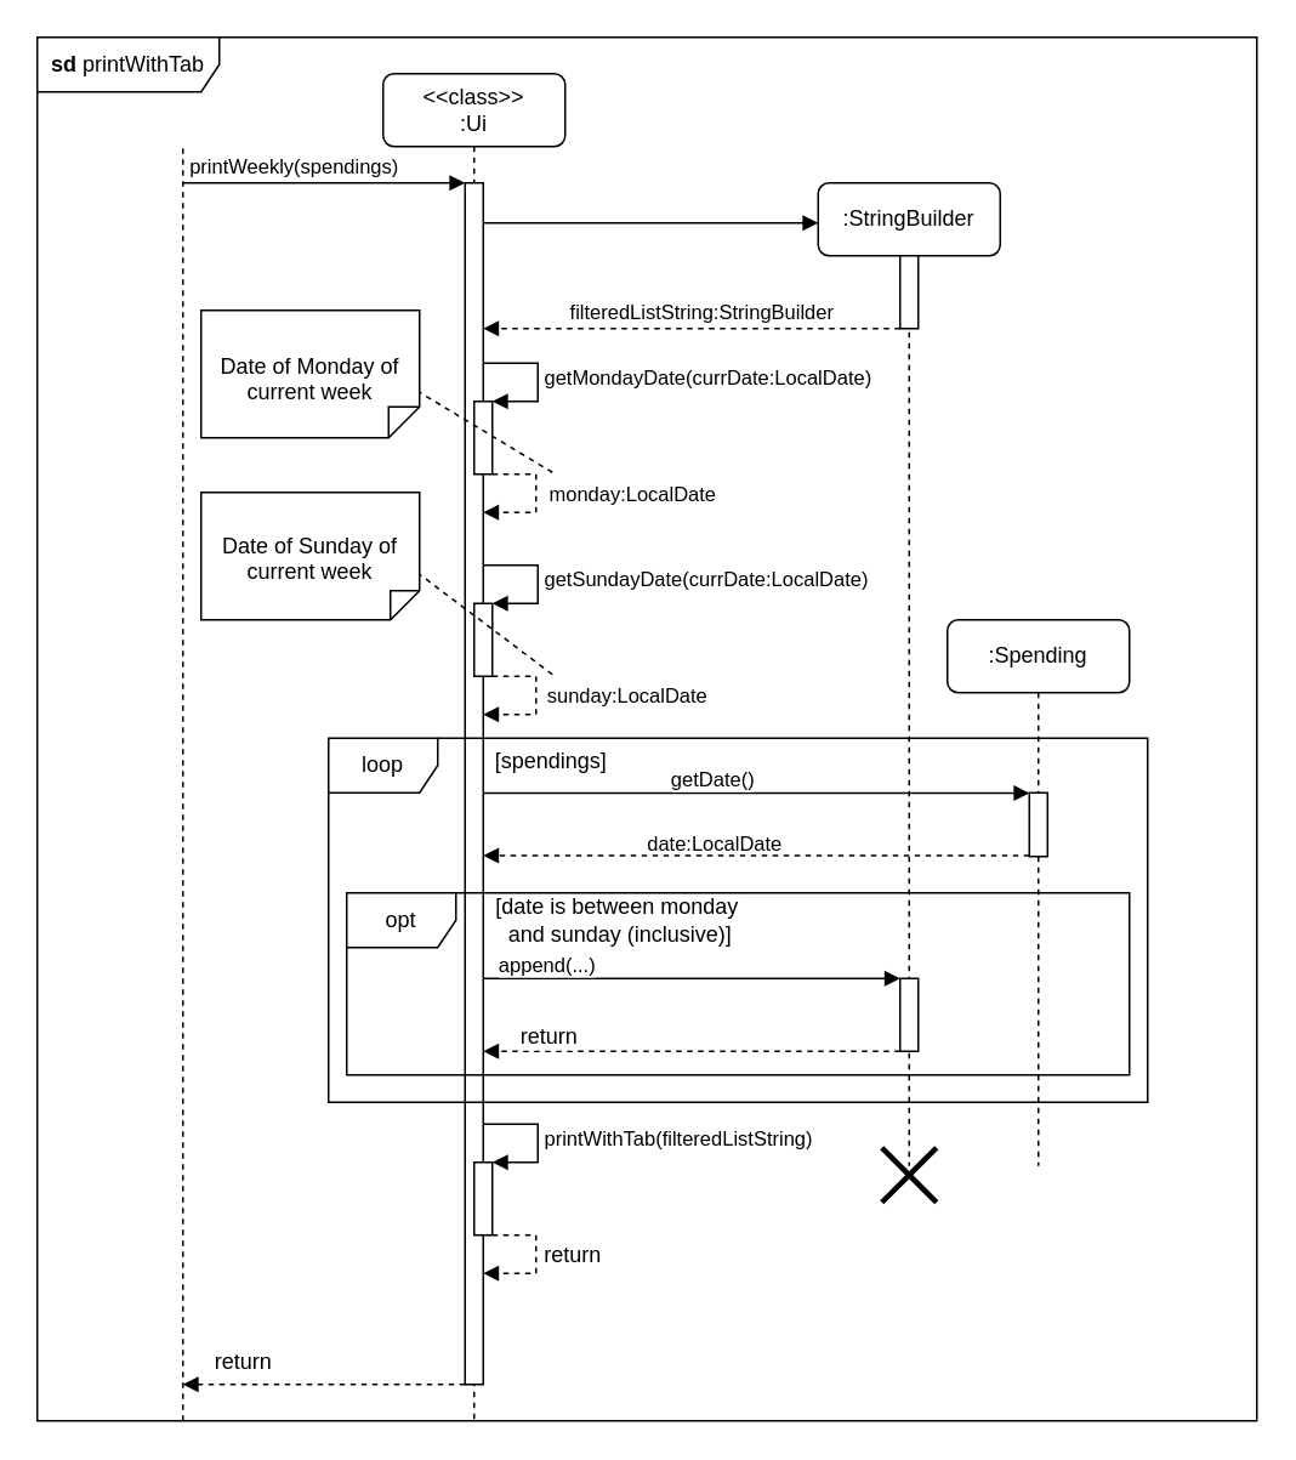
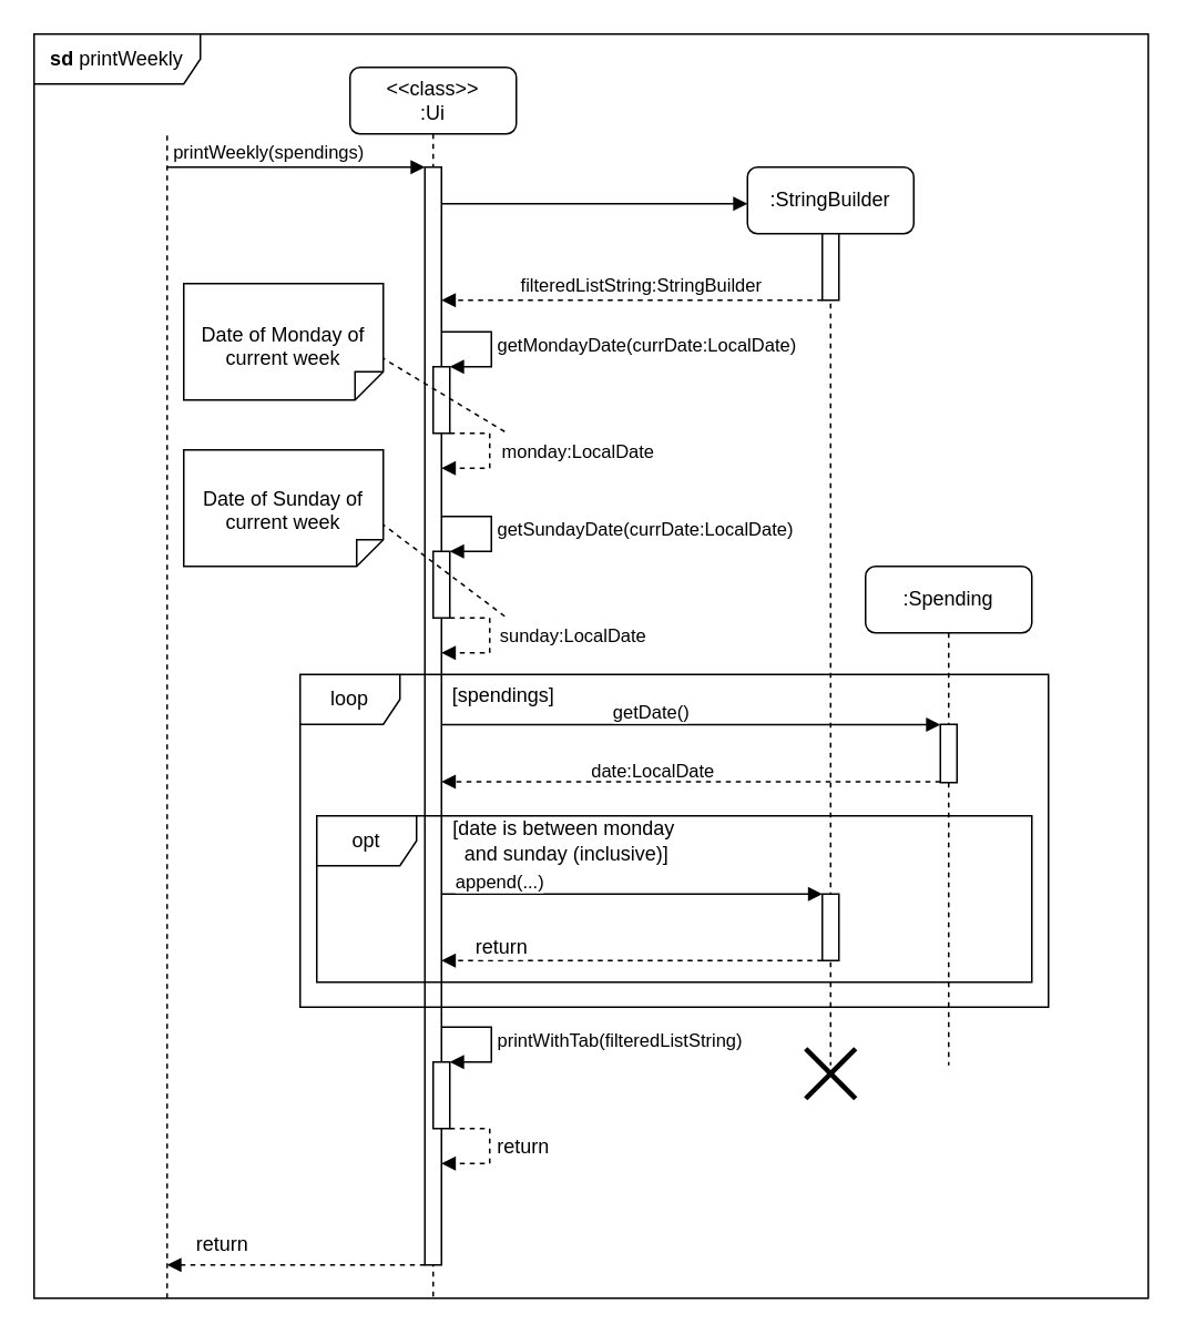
  <mxCell id="0" />
  <mxCell id="1" parent="0" />
  <mxCell id="2" value="" style="endArrow=none;dashed=1;html=1;rounded=0;" parent="1" edge="1"><mxGeometry width="50" height="50" relative="1" as="geometry"><mxPoint x="100" y="780" as="sourcePoint" /><mxPoint x="100" y="80" as="targetPoint" /></mxGeometry></mxCell>
  <mxCell id="3" value="" style="html=1;verticalAlign=bottom;labelBackgroundColor=none;endArrow=block;endFill=1;rounded=0;" parent="1" target="6" edge="1"><mxGeometry width="160" relative="1" as="geometry"><mxPoint x="100" y="100" as="sourcePoint" /><mxPoint x="280" y="100" as="targetPoint" /></mxGeometry></mxCell>
  <mxCell id="4" value="printWeekly(spendings)" style="edgeLabel;html=1;align=center;verticalAlign=middle;resizable=0;points=[];" parent="3" vertex="1" connectable="0"><mxGeometry x="0.175" y="-1" relative="1" as="geometry"><mxPoint x="-31" y="-11" as="offset" /></mxGeometry></mxCell>
  <mxCell id="5" value="&amp;lt;&amp;lt;class&amp;gt;&amp;gt;&lt;div&gt;:Ui&lt;/div&gt;" style="shape=umlLifeline;perimeter=lifelinePerimeter;whiteSpace=wrap;html=1;container=1;dropTarget=0;collapsible=0;recursiveResize=0;outlineConnect=0;portConstraint=eastwest;newEdgeStyle={&quot;curved&quot;:0,&quot;rounded&quot;:0};rounded=1;" parent="1" vertex="1"><mxGeometry x="210" y="40" width="100" height="740" as="geometry" /></mxCell>
  <mxCell id="6" value="" style="html=1;points=[[0,0,0,0,5],[0,1,0,0,-5],[1,0,0,0,5],[1,1,0,0,-5]];perimeter=orthogonalPerimeter;outlineConnect=0;targetShapes=umlLifeline;portConstraint=eastwest;newEdgeStyle={&quot;curved&quot;:0,&quot;rounded&quot;:0};" parent="5" vertex="1"><mxGeometry x="45" y="60" width="10" height="660" as="geometry" /></mxCell>
  <mxCell id="7" value="getSundayDate(currDate:LocalDate)" style="html=1;align=left;spacingLeft=2;endArrow=block;rounded=0;edgeStyle=orthogonalEdgeStyle;curved=0;rounded=0;" parent="5" target="8" edge="1"><mxGeometry relative="1" as="geometry"><mxPoint x="55" y="270" as="sourcePoint" /><Array as="points"><mxPoint x="85" y="270" /><mxPoint x="85" y="291" /></Array></mxGeometry></mxCell>
  <mxCell id="8" value="" style="html=1;points=[[0,0,0,0,5],[0,1,0,0,-5],[1,0,0,0,5],[1,1,0,0,-5]];perimeter=orthogonalPerimeter;outlineConnect=0;targetShapes=umlLifeline;portConstraint=eastwest;newEdgeStyle={&quot;curved&quot;:0,&quot;rounded&quot;:0};" parent="5" vertex="1"><mxGeometry x="50" y="291" width="10" height="40" as="geometry" /></mxCell>
  <mxCell id="9" value="" style="html=1;align=left;spacingLeft=2;endArrow=block;rounded=0;edgeStyle=orthogonalEdgeStyle;curved=0;rounded=0;dashed=1;" parent="5" edge="1"><mxGeometry relative="1" as="geometry"><mxPoint x="60" y="331" as="sourcePoint" /><Array as="points"><mxPoint x="84" y="331" /><mxPoint x="84" y="352" /></Array><mxPoint x="55" y="352" as="targetPoint" /></mxGeometry></mxCell>
  <mxCell id="10" value="sunday:LocalDate" style="edgeLabel;html=1;align=center;verticalAlign=middle;resizable=0;points=[];" parent="9" vertex="1" connectable="0"><mxGeometry x="-0.034" relative="1" as="geometry"><mxPoint x="49" y="-2" as="offset" /></mxGeometry></mxCell>
  <mxCell id="11" value="printWithTab(filteredListString)" style="html=1;align=left;spacingLeft=2;endArrow=block;rounded=0;edgeStyle=orthogonalEdgeStyle;curved=0;rounded=0;" parent="5" target="12" edge="1"><mxGeometry relative="1" as="geometry"><mxPoint x="55" y="577" as="sourcePoint" /><Array as="points"><mxPoint x="85" y="577" /><mxPoint x="85" y="598" /></Array></mxGeometry></mxCell>
  <mxCell id="12" value="" style="html=1;points=[[0,0,0,0,5],[0,1,0,0,-5],[1,0,0,0,5],[1,1,0,0,-5]];perimeter=orthogonalPerimeter;outlineConnect=0;targetShapes=umlLifeline;portConstraint=eastwest;newEdgeStyle={&quot;curved&quot;:0,&quot;rounded&quot;:0};" parent="5" vertex="1"><mxGeometry x="50" y="598" width="10" height="40" as="geometry" /></mxCell>
  <mxCell id="13" value="" style="html=1;align=left;spacingLeft=2;endArrow=block;rounded=0;edgeStyle=orthogonalEdgeStyle;curved=0;rounded=0;dashed=1;" parent="5" edge="1"><mxGeometry relative="1" as="geometry"><mxPoint x="60" y="638" as="sourcePoint" /><Array as="points"><mxPoint x="84" y="638" /><mxPoint x="84" y="659" /></Array><mxPoint x="55" y="659" as="targetPoint" /></mxGeometry></mxCell>
  <mxCell id="14" value="return" style="edgeLabel;html=1;align=center;verticalAlign=middle;resizable=0;points=[];fontSize=12;" parent="13" vertex="1" connectable="0"><mxGeometry x="0.261" y="1" relative="1" as="geometry"><mxPoint x="21" y="-12" as="offset" /></mxGeometry></mxCell>
  <mxCell id="15" value=":StringBuilder" style="shape=umlLifeline;perimeter=lifelinePerimeter;whiteSpace=wrap;html=1;container=1;dropTarget=0;collapsible=0;recursiveResize=0;outlineConnect=0;portConstraint=eastwest;newEdgeStyle={&quot;curved&quot;:0,&quot;rounded&quot;:0};rounded=1;" parent="1" vertex="1"><mxGeometry x="449" y="100" width="100" height="540" as="geometry" /></mxCell>
  <mxCell id="16" value="" style="html=1;points=[[0,0,0,0,5],[0,1,0,0,-5],[1,0,0,0,5],[1,1,0,0,-5]];perimeter=orthogonalPerimeter;outlineConnect=0;targetShapes=umlLifeline;portConstraint=eastwest;newEdgeStyle={&quot;curved&quot;:0,&quot;rounded&quot;:0};" parent="15" vertex="1"><mxGeometry x="45" y="40" width="10" height="40" as="geometry" /></mxCell>
  <mxCell id="17" value="" style="html=1;verticalAlign=bottom;labelBackgroundColor=none;endArrow=block;endFill=1;rounded=0;" parent="1" edge="1"><mxGeometry width="160" relative="1" as="geometry"><mxPoint x="265" y="122" as="sourcePoint" /><mxPoint x="449" y="122" as="targetPoint" /></mxGeometry></mxCell>
  <mxCell id="18" value="" style="html=1;verticalAlign=bottom;labelBackgroundColor=none;endArrow=block;endFill=1;dashed=1;rounded=0;" parent="1" source="16" edge="1"><mxGeometry width="160" relative="1" as="geometry"><mxPoint x="419" y="180" as="sourcePoint" /><mxPoint x="265" y="180" as="targetPoint" /></mxGeometry></mxCell>
  <mxCell id="19" value="filteredListString:StringBuilder" style="edgeLabel;html=1;align=center;verticalAlign=middle;resizable=0;points=[];" parent="18" vertex="1" connectable="0"><mxGeometry x="-0.168" y="-2" relative="1" as="geometry"><mxPoint x="-15" y="-8" as="offset" /></mxGeometry></mxCell>
  <mxCell id="20" value="" style="html=1;points=[[0,0,0,0,5],[0,1,0,0,-5],[1,0,0,0,5],[1,1,0,0,-5]];perimeter=orthogonalPerimeter;outlineConnect=0;targetShapes=umlLifeline;portConstraint=eastwest;newEdgeStyle={&quot;curved&quot;:0,&quot;rounded&quot;:0};" parent="1" vertex="1"><mxGeometry x="260" y="220" width="10" height="40" as="geometry" /></mxCell>
  <mxCell id="21" value="getMondayDate(currDate:LocalDate)" style="html=1;align=left;spacingLeft=2;endArrow=block;rounded=0;edgeStyle=orthogonalEdgeStyle;curved=0;rounded=0;" parent="1" target="20" edge="1"><mxGeometry relative="1" as="geometry"><mxPoint x="265" y="199" as="sourcePoint" /><Array as="points"><mxPoint x="295" y="199" /><mxPoint x="295" y="220" /></Array></mxGeometry></mxCell>
  <mxCell id="22" value="" style="html=1;align=left;spacingLeft=2;endArrow=block;rounded=0;edgeStyle=orthogonalEdgeStyle;curved=0;rounded=0;dashed=1;" parent="1" target="6" edge="1"><mxGeometry relative="1" as="geometry"><mxPoint x="270" y="260" as="sourcePoint" /><Array as="points"><mxPoint x="294" y="260" /><mxPoint x="294" y="281" /></Array><mxPoint x="275" y="281" as="targetPoint" /></mxGeometry></mxCell>
  <mxCell id="23" value="monday:LocalDate" style="edgeLabel;html=1;align=center;verticalAlign=middle;resizable=0;points=[];" parent="22" vertex="1" connectable="0"><mxGeometry x="-0.034" relative="1" as="geometry"><mxPoint x="52" y="-2" as="offset" /></mxGeometry></mxCell>
  <mxCell id="24" value="Date of Monday of current week" style="shape=note2;boundedLbl=1;whiteSpace=wrap;html=1;size=17;verticalAlign=top;align=center;flipV=1;" parent="1" vertex="1"><mxGeometry x="110" y="170" width="120" height="70" as="geometry" /></mxCell>
  <mxCell id="25" value="" style="endArrow=none;dashed=1;html=1;rounded=0;entryX=0;entryY=0;entryDx=120;entryDy=25;entryPerimeter=0;" parent="1" target="24" edge="1"><mxGeometry width="50" height="50" relative="1" as="geometry"><mxPoint x="303" y="259" as="sourcePoint" /><mxPoint x="350" y="260" as="targetPoint" /></mxGeometry></mxCell>
  <mxCell id="26" value="Date of Sunday of current week" style="shape=note2;boundedLbl=1;whiteSpace=wrap;html=1;size=16;verticalAlign=top;align=center;flipV=1;" parent="1" vertex="1"><mxGeometry x="110" y="270" width="120" height="70" as="geometry" /></mxCell>
  <mxCell id="27" value="" style="endArrow=none;dashed=1;html=1;rounded=0;entryX=0;entryY=0;entryDx=120;entryDy=25;entryPerimeter=0;" parent="1" target="26" edge="1"><mxGeometry width="50" height="50" relative="1" as="geometry"><mxPoint x="303" y="370" as="sourcePoint" /><mxPoint x="380" y="280" as="targetPoint" /></mxGeometry></mxCell>
  <mxCell id="28" value="loop" style="shape=umlFrame;whiteSpace=wrap;html=1;pointerEvents=0;" parent="1" vertex="1"><mxGeometry x="180" y="405" width="450" height="200" as="geometry" /></mxCell>
  <mxCell id="29" value="[spendings]" style="text;html=1;align=center;verticalAlign=middle;resizable=0;points=[];autosize=1;strokeColor=none;fillColor=none;" parent="1" vertex="1"><mxGeometry x="262" y="403" width="80" height="30" as="geometry" /></mxCell>
  <mxCell id="30" value=":Spending" style="shape=umlLifeline;perimeter=lifelinePerimeter;whiteSpace=wrap;html=1;container=1;dropTarget=0;collapsible=0;recursiveResize=0;outlineConnect=0;portConstraint=eastwest;newEdgeStyle={&quot;curved&quot;:0,&quot;rounded&quot;:0};rounded=1;" parent="1" vertex="1"><mxGeometry x="520" y="340" width="100" height="300" as="geometry" /></mxCell>
  <mxCell id="31" value="" style="html=1;points=[[0,0,0,0,5],[0,1,0,0,-5],[1,0,0,0,5],[1,1,0,0,-5]];perimeter=orthogonalPerimeter;outlineConnect=0;targetShapes=umlLifeline;portConstraint=eastwest;newEdgeStyle={&quot;curved&quot;:0,&quot;rounded&quot;:0};" parent="30" vertex="1"><mxGeometry x="45" y="95" width="10" height="35" as="geometry" /></mxCell>
  <mxCell id="32" value="" style="html=1;verticalAlign=bottom;labelBackgroundColor=none;endArrow=block;endFill=1;rounded=0;" parent="1" source="6" edge="1"><mxGeometry width="160" relative="1" as="geometry"><mxPoint x="280" y="435" as="sourcePoint" /><mxPoint x="565" y="435.18" as="targetPoint" /></mxGeometry></mxCell>
  <mxCell id="33" value="getDate()" style="edgeLabel;html=1;align=center;verticalAlign=middle;resizable=0;points=[];" parent="32" vertex="1" connectable="0"><mxGeometry x="0.046" y="-1" relative="1" as="geometry"><mxPoint x="-32" y="-9" as="offset" /></mxGeometry></mxCell>
  <mxCell id="34" value="" style="html=1;verticalAlign=bottom;labelBackgroundColor=none;endArrow=block;endFill=1;dashed=1;rounded=0;" parent="1" edge="1"><mxGeometry width="160" relative="1" as="geometry"><mxPoint x="565" y="469.5" as="sourcePoint" /><mxPoint x="265" y="469.5" as="targetPoint" /></mxGeometry></mxCell>
  <mxCell id="35" value="&lt;font style=&quot;font-size: 11px;&quot;&gt;date:LocalDate&lt;/font&gt;" style="text;html=1;align=center;verticalAlign=middle;resizable=0;points=[];autosize=1;strokeColor=none;fillColor=none;" parent="1" vertex="1"><mxGeometry x="342" y="448" width="100" height="30" as="geometry" /></mxCell>
  <mxCell id="36" value="opt" style="shape=umlFrame;whiteSpace=wrap;html=1;pointerEvents=0;" parent="1" vertex="1"><mxGeometry x="190" y="490" width="430" height="100" as="geometry" /></mxCell>
  <mxCell id="37" value="[date is between monday&amp;nbsp;&lt;div&gt;and sunday (inclusive)]&lt;/div&gt;" style="text;html=1;align=center;verticalAlign=middle;resizable=0;points=[];autosize=1;strokeColor=none;fillColor=none;" parent="1" vertex="1"><mxGeometry x="260" y="485" width="160" height="40" as="geometry" /></mxCell>
  <mxCell id="38" value="" style="html=1;points=[[0,0,0,0,5],[0,1,0,0,-5],[1,0,0,0,5],[1,1,0,0,-5]];perimeter=orthogonalPerimeter;outlineConnect=0;targetShapes=umlLifeline;portConstraint=eastwest;newEdgeStyle={&quot;curved&quot;:0,&quot;rounded&quot;:0};" parent="1" vertex="1"><mxGeometry x="494" y="537" width="10" height="40" as="geometry" /></mxCell>
  <mxCell id="39" value="" style="html=1;verticalAlign=bottom;labelBackgroundColor=none;endArrow=block;endFill=1;rounded=0;" parent="1" target="38" edge="1"><mxGeometry width="160" relative="1" as="geometry"><mxPoint x="265" y="537" as="sourcePoint" /><mxPoint x="449" y="537" as="targetPoint" /></mxGeometry></mxCell>
  <mxCell id="40" value="append(...)" style="edgeLabel;html=1;align=center;verticalAlign=middle;resizable=0;points=[];" parent="39" vertex="1" connectable="0"><mxGeometry x="-0.448" relative="1" as="geometry"><mxPoint x="-29" y="-8" as="offset" /></mxGeometry></mxCell>
  <mxCell id="41" value="" style="html=1;verticalAlign=bottom;labelBackgroundColor=none;endArrow=block;endFill=1;dashed=1;rounded=0;" parent="1" edge="1"><mxGeometry width="160" relative="1" as="geometry"><mxPoint x="494" y="577" as="sourcePoint" /><mxPoint x="265" y="577" as="targetPoint" /></mxGeometry></mxCell>
  <mxCell id="42" value="return" style="edgeLabel;html=1;align=center;verticalAlign=middle;resizable=0;points=[];fontSize=12;" parent="41" vertex="1" connectable="0"><mxGeometry x="-0.313" y="-4" relative="1" as="geometry"><mxPoint x="-115" y="-5" as="offset" /></mxGeometry></mxCell>
  <mxCell id="43" value="" style="shape=umlDestroy;whiteSpace=wrap;html=1;strokeWidth=3;targetShapes=umlLifeline;" parent="1" vertex="1"><mxGeometry x="484" y="630" width="30" height="30" as="geometry" /></mxCell>
  <mxCell id="44" value="" style="html=1;verticalAlign=bottom;labelBackgroundColor=none;endArrow=block;endFill=1;dashed=1;rounded=0;" parent="1" edge="1"><mxGeometry width="160" relative="1" as="geometry"><mxPoint x="255" y="760" as="sourcePoint" /><mxPoint x="100" y="760" as="targetPoint" /></mxGeometry></mxCell>
  <mxCell id="45" value="return" style="edgeLabel;html=1;align=center;verticalAlign=middle;resizable=0;points=[];fontSize=12;" parent="44" vertex="1" connectable="0"><mxGeometry x="-0.282" relative="1" as="geometry"><mxPoint x="-67" y="-13" as="offset" /></mxGeometry></mxCell>
- <mxCell id="46" value="&lt;b&gt;sd&lt;/b&gt;&amp;nbsp;printWithTab" style="shape=umlFrame;whiteSpace=wrap;html=1;pointerEvents=0;width=100;height=30;" parent="1" vertex="1"><mxGeometry x="20" width="670" height="760" as="geometry" y="20" /></mxCell>
+ <mxCell id="46" value="&lt;b&gt;sd&lt;/b&gt;&amp;nbsp;printWeekly" style="shape=umlFrame;whiteSpace=wrap;html=1;pointerEvents=0;width=100;height=30;" parent="1" vertex="1"><mxGeometry x="20" width="670" height="760" as="geometry" y="20" /></mxCell>
